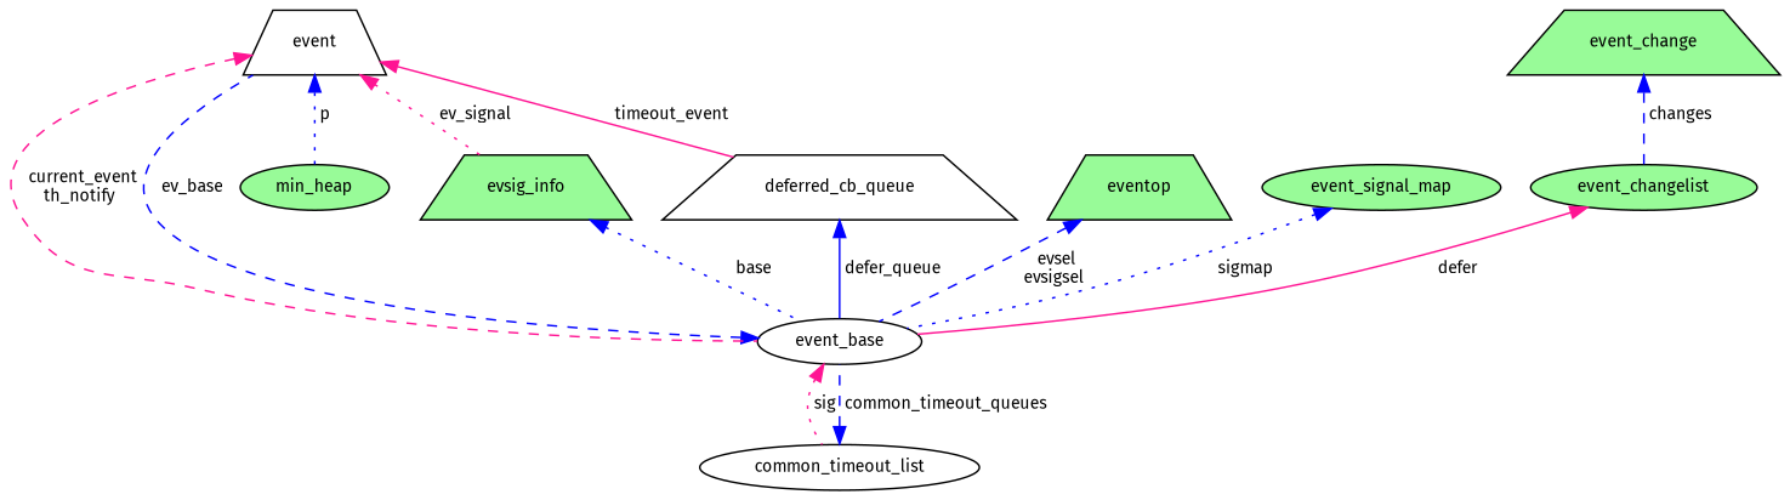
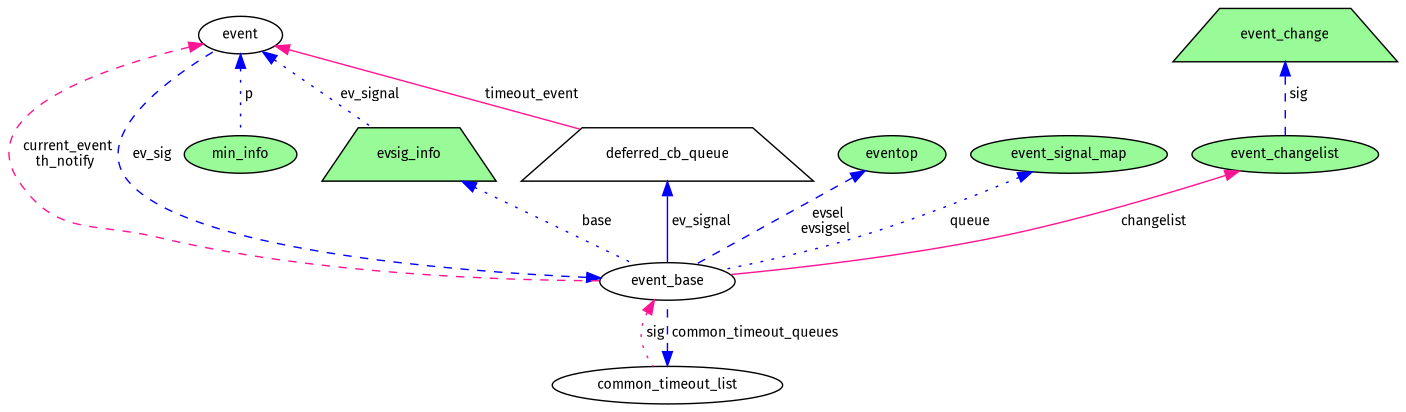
  digraph {
    fontname="Fira Sans"
    rankdir=TB
    node [color=black fillcolor=palegreen fontname="Fira Sans" fontsize=10 shape=ellipse style=filled]
    edge [color=blue dir=back fontname="Fira Sans" fontsize=10 labelfontname=Helvetica labelfontsize=10 style=dashed]
-   n1 [fontcolor=black height=0.2 label=min_heap width=0.4]
+   n1 [fontcolor=black height=0.2 label=min_info width=0.4]
    n2 [fillcolor=white height=0.2 label=event_base width=0.4]
-   n3 [fillcolor=white height=0.2 label=event shape=trapezium width=0.4]
+   n3 [fillcolor=white height=0.2 label=event width=0.4]
    n4 [fillcolor=white height=0.2 label=common_timeout_list width=0.4]
    n5 [height=0.2 label=evsig_info shape=trapezium width=0.4]
    n6 [fillcolor=white height=0.2 label=deferred_cb_queue shape=trapezium width=0.4]
-   n7 [height=0.2 label=eventop shape=trapezium width=0.4]
+   n7 [height=0.2 label=eventop width=0.4]
    n8 [height=0.2 label=event_signal_map width=0.4]
    n9 [height=0.2 label=event_changelist width=0.4]
    n10 [height=0.2 label=event_change shape=trapezium width=0.4]
-   n2 -> n3 [label=" ev_base"]
+   n2 -> n3 [label=" ev_sig"]
    n2 -> n4 [color=deeppink label=" sig" style=dotted]
    n3 -> n1 [label=" p" style=dotted]
    n3 -> n2 [color=deeppink label=" current_event\nth_notify"]
-   n3 -> n5 [color=deeppink label=" ev_signal" style=dotted]
+   n3 -> n5 [label=" ev_signal" style=dotted]
    n3 -> n6 [color=deeppink label=" timeout_event" style=solid]
    n4 -> n2 [label=" common_timeout_queues"]
    n5 -> n2 [label=" base" style=dotted]
-   n6 -> n2 [label=" defer_queue" style=solid]
+   n6 -> n2 [label=" ev_signal" style=solid]
    n7 -> n2 [label=" evsel\nevsigsel"]
-   n8 -> n2 [label=" sigmap" style=dotted]
-   n9 -> n2 [color=deeppink label=" defer" style=solid]
-   n10 -> n9 [label=" changes"]
+   n8 -> n2 [label=" queue" style=dotted]
+   n9 -> n2 [color=deeppink label=" changelist" style=solid]
+   n10 -> n9 [label=" sig"]
  }
